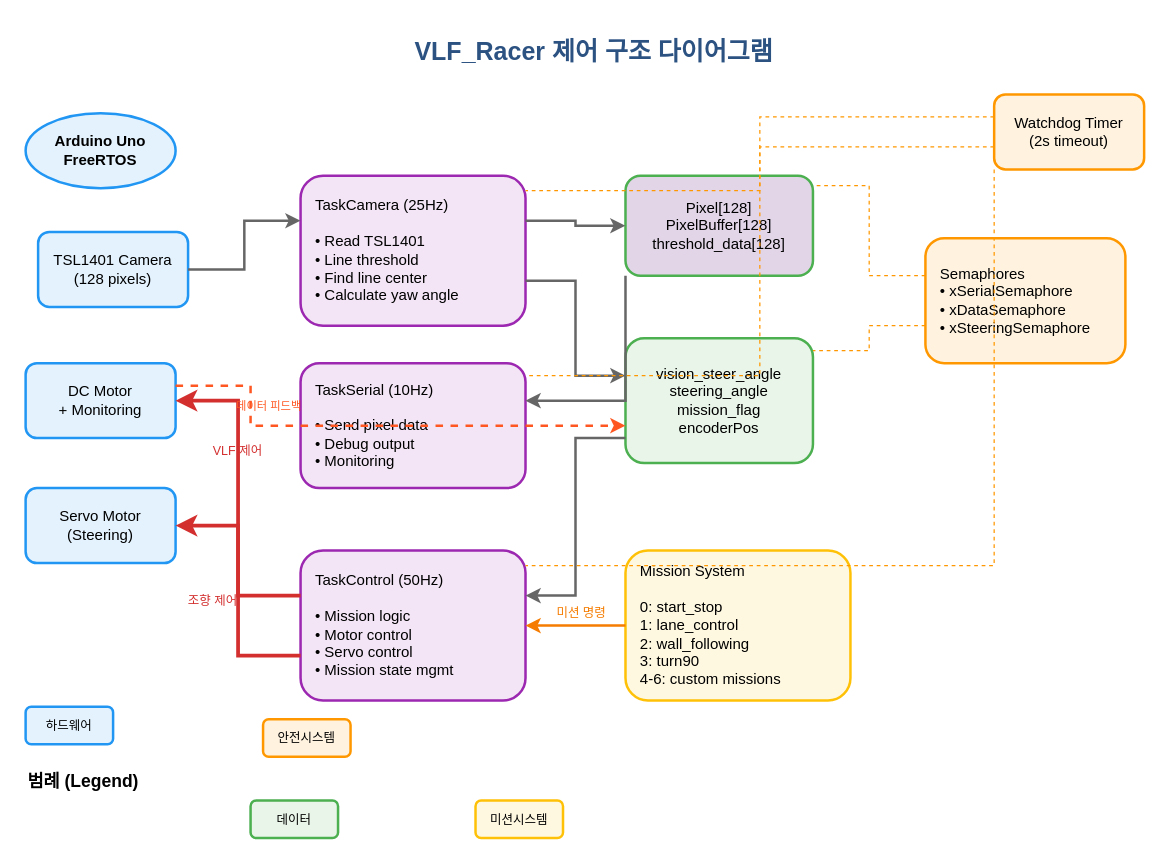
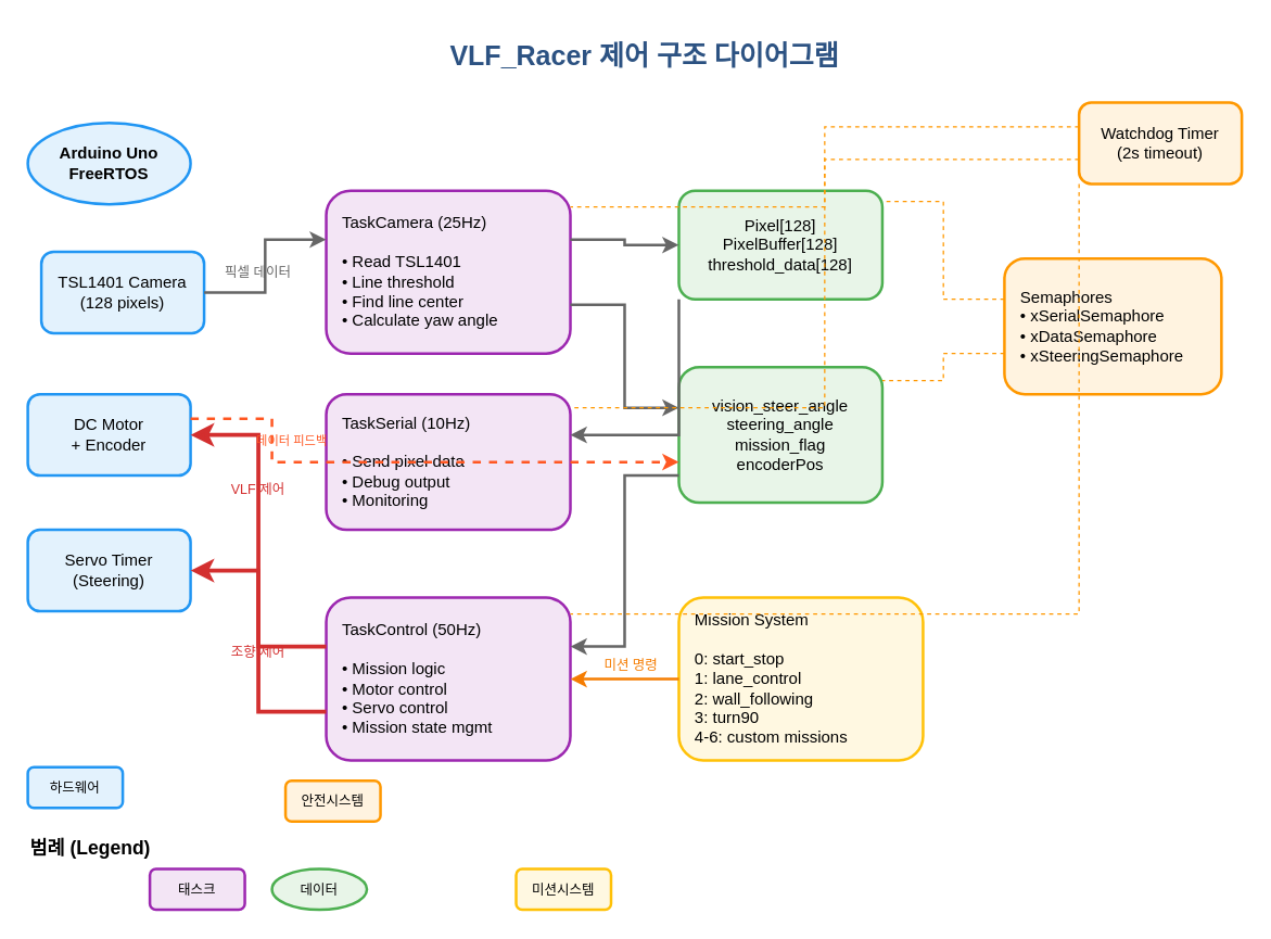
  <mxCell id="0" />
  <mxCell id="1" parent="0" />
  <mxCell id="2" value="VLF_Racer 제어 구조 다이어그램" style="text;html=1;strokeColor=none;fillColor=none;align=center;verticalAlign=middle;whiteSpace=wrap;rounded=0;fontSize=20;fontStyle=1;fontColor=#2c5282;" vertex="1" parent="1"><mxGeometry x="300" y="20" width="350" height="40" as="geometry" /></mxCell>
  <mxCell id="3" value="Arduino Uno&#10;FreeRTOS" style="ellipse;whiteSpace=wrap;html=1;fillColor=#e3f2fd;strokeColor=#2196f3;strokeWidth=2;fontStyle=1;" vertex="1" parent="1"><mxGeometry x="20" y="90" width="120" height="60" as="geometry" /></mxCell>
  <mxCell id="4" value="TSL1401 Camera&#10;(128 pixels)" style="rounded=1;whiteSpace=wrap;html=1;fillColor=#e3f2fd;strokeColor=#2196f3;strokeWidth=2;" vertex="1" parent="1"><mxGeometry x="30" y="185" width="120" height="60" as="geometry" /></mxCell>
- <mxCell id="5" value="DC Motor&#10;+ Monitoring" style="rounded=1;whiteSpace=wrap;html=1;fillColor=#e3f2fd;strokeColor=#2196f3;strokeWidth=2;" vertex="1" parent="1"><mxGeometry x="20" y="290" width="120" height="60" as="geometry" /></mxCell>
- <mxCell id="6" value="Servo Motor&#10;(Steering)" style="rounded=1;whiteSpace=wrap;html=1;fillColor=#e3f2fd;strokeColor=#2196f3;strokeWidth=2;" vertex="1" parent="1"><mxGeometry x="20" y="390" width="120" height="60" as="geometry" /></mxCell>
+ <mxCell id="5" value="DC Motor&#10;+ Encoder" style="rounded=1;whiteSpace=wrap;html=1;fillColor=#e3f2fd;strokeColor=#2196f3;strokeWidth=2;" vertex="1" parent="1"><mxGeometry x="20" y="290" width="120" height="60" as="geometry" /></mxCell>
+ <mxCell id="6" value="Servo Timer&#10;(Steering)" style="rounded=1;whiteSpace=wrap;html=1;fillColor=#e3f2fd;strokeColor=#2196f3;strokeWidth=2;" vertex="1" parent="1"><mxGeometry x="20" y="390" width="120" height="60" as="geometry" /></mxCell>
  <mxCell id="7" value="TaskCamera (25Hz)&#10;&#10;• Read TSL1401&#10;• Line threshold&#10;• Find line center&#10;• Calculate yaw angle" style="rounded=1;whiteSpace=wrap;html=1;fillColor=#f3e5f5;strokeColor=#9c27b0;strokeWidth=2;align=left;spacingLeft=10;" vertex="1" parent="1"><mxGeometry x="240" y="140" width="180" height="120" as="geometry" /></mxCell>
  <mxCell id="8" value="TaskSerial (10Hz)&#10;&#10;• Send pixel data&#10;• Debug output&#10;• Monitoring" style="rounded=1;whiteSpace=wrap;html=1;fillColor=#f3e5f5;strokeColor=#9c27b0;strokeWidth=2;align=left;spacingLeft=10;" vertex="1" parent="1"><mxGeometry x="240" y="290" width="180" height="100" as="geometry" /></mxCell>
  <mxCell id="9" value="TaskControl (50Hz)&#10;&#10;• Mission logic&#10;• Motor control&#10;• Servo control&#10;• Mission state mgmt" style="rounded=1;whiteSpace=wrap;html=1;fillColor=#f3e5f5;strokeColor=#9c27b0;strokeWidth=2;align=left;spacingLeft=10;" vertex="1" parent="1"><mxGeometry x="240" y="440" width="180" height="120" as="geometry" /></mxCell>
- <mxCell id="10" value="Pixel[128]&#10;PixelBuffer[128]&#10;threshold_data[128]" style="rounded=1;whiteSpace=wrap;html=1;fillColor=#e1d5e7;strokeColor=#4caf50;strokeWidth=2;" vertex="1" parent="1"><mxGeometry x="500" y="140" width="150" height="80" as="geometry" /></mxCell>
+ <mxCell id="10" value="Pixel[128]&#10;PixelBuffer[128]&#10;threshold_data[128]" style="rounded=1;whiteSpace=wrap;html=1;fillColor=#e8f5e8;strokeColor=#4caf50;strokeWidth=2;" vertex="1" parent="1"><mxGeometry x="500" y="140" width="150" height="80" as="geometry" /></mxCell>
  <mxCell id="11" value="vision_steer_angle&#10;steering_angle&#10;mission_flag&#10;encoderPos" style="rounded=1;whiteSpace=wrap;html=1;fillColor=#e8f5e8;strokeColor=#4caf50;strokeWidth=2;" vertex="1" parent="1"><mxGeometry x="500" y="270" width="150" height="100" as="geometry" /></mxCell>
  <mxCell id="12" value="Mission System&#10;&#10;0: start_stop&#10;1: lane_control&#10;2: wall_following&#10;3: turn90&#10;4-6: custom missions" style="rounded=1;whiteSpace=wrap;html=1;fillColor=#fff8e1;strokeColor=#ffc107;strokeWidth=2;align=left;spacingLeft=10;" vertex="1" parent="1"><mxGeometry x="500" y="440" width="180" height="120" as="geometry" /></mxCell>
  <mxCell id="13" value="Watchdog Timer&#10;(2s timeout)" style="rounded=1;whiteSpace=wrap;html=1;fillColor=#fff3e0;strokeColor=#ff9800;strokeWidth=2;" vertex="1" parent="1"><mxGeometry x="795" y="75" width="120" height="60" as="geometry" /></mxCell>
  <mxCell id="14" value="Semaphores&#10;• xSerialSemaphore&#10;• xDataSemaphore&#10;• xSteeringSemaphore" style="rounded=1;whiteSpace=wrap;html=1;fillColor=#fff3e0;strokeColor=#ff9800;strokeWidth=2;align=left;spacingLeft=10;" vertex="1" parent="1"><mxGeometry x="740" y="190" width="160" height="100" as="geometry" /></mxCell>
  <mxCell id="15" style="edgeStyle=orthogonalEdgeStyle;rounded=0;orthogonalLoop=1;jettySize=auto;html=1;strokeColor=#666666;strokeWidth=2;endArrow=classic;endSize=6;exitX=1;exitY=0.5;exitDx=0;exitDy=0;entryX=0;entryY=0.3;entryDx=0;entryDy=0;" edge="1" parent="1" source="4" target="7"><mxGeometry relative="1" as="geometry" /></mxCell>
  <mxCell id="16" style="edgeStyle=orthogonalEdgeStyle;rounded=0;orthogonalLoop=1;jettySize=auto;html=1;strokeColor=#666666;strokeWidth=2;endArrow=classic;endSize=6;exitX=1;exitY=0.3;exitDx=0;exitDy=0;entryX=0;entryY=0.5;entryDx=0;entryDy=0;" edge="1" parent="1" source="7" target="10"><mxGeometry relative="1" as="geometry" /></mxCell>
  <mxCell id="17" style="edgeStyle=orthogonalEdgeStyle;rounded=0;orthogonalLoop=1;jettySize=auto;html=1;strokeColor=#666666;strokeWidth=2;endArrow=classic;endSize=6;exitX=1;exitY=0.7;exitDx=0;exitDy=0;entryX=0;entryY=0.3;entryDx=0;entryDy=0;" edge="1" parent="1" source="7" target="11"><mxGeometry relative="1" as="geometry" /></mxCell>
  <mxCell id="18" style="edgeStyle=orthogonalEdgeStyle;rounded=0;orthogonalLoop=1;jettySize=auto;html=1;strokeColor=#666666;strokeWidth=2;endArrow=classic;endSize=6;exitX=0;exitY=1;exitDx=0;exitDy=0;entryX=1;entryY=0.3;entryDx=0;entryDy=0;" edge="1" parent="1" source="10" target="8"><mxGeometry relative="1" as="geometry" /></mxCell>
  <mxCell id="19" style="edgeStyle=orthogonalEdgeStyle;rounded=0;orthogonalLoop=1;jettySize=auto;html=1;strokeColor=#666666;strokeWidth=2;endArrow=classic;endSize=6;exitX=0;exitY=0.8;exitDx=0;exitDy=0;entryX=1;entryY=0.3;entryDx=0;entryDy=0;" edge="1" parent="1" source="11" target="9"><mxGeometry relative="1" as="geometry" /></mxCell>
  <mxCell id="20" style="edgeStyle=orthogonalEdgeStyle;rounded=0;orthogonalLoop=1;jettySize=auto;html=1;strokeColor=#d32f2f;strokeWidth=3;endArrow=classic;endSize=8;exitX=0;exitY=0.3;exitDx=0;exitDy=0;entryX=1;entryY=0.5;entryDx=0;entryDy=0;" edge="1" parent="1" source="9" target="5"><mxGeometry relative="1" as="geometry" /></mxCell>
  <mxCell id="21" style="edgeStyle=orthogonalEdgeStyle;rounded=0;orthogonalLoop=1;jettySize=auto;html=1;strokeColor=#d32f2f;strokeWidth=3;endArrow=classic;endSize=8;exitX=0;exitY=0.7;exitDx=0;exitDy=0;entryX=1;entryY=0.5;entryDx=0;entryDy=0;" edge="1" parent="1" source="9" target="6"><mxGeometry relative="1" as="geometry" /></mxCell>
  <mxCell id="22" style="edgeStyle=orthogonalEdgeStyle;rounded=0;orthogonalLoop=1;jettySize=auto;html=1;strokeColor=#f57c00;strokeWidth=2;endArrow=classic;endSize=6;exitX=0;exitY=0.5;exitDx=0;exitDy=0;entryX=1;entryY=0.5;entryDx=0;entryDy=0;" edge="1" parent="1" source="12" target="9"><mxGeometry relative="1" as="geometry" /></mxCell>
  <mxCell id="23" style="edgeStyle=orthogonalEdgeStyle;rounded=0;orthogonalLoop=1;jettySize=auto;html=1;strokeColor=#ff5722;strokeWidth=2;endArrow=classic;endSize=6;dashed=1;exitX=1;exitY=0.3;exitDx=0;exitDy=0;entryX=0;entryY=0.7;entryDx=0;entryDy=0;" edge="1" parent="1" source="5" target="11"><mxGeometry relative="1" as="geometry"><Array as="points"><mxPoint x="200" y="308" /><mxPoint x="200" y="340" /></Array></mxGeometry></mxCell>
  <mxCell id="24" style="edgeStyle=orthogonalEdgeStyle;rounded=0;orthogonalLoop=1;jettySize=auto;html=1;strokeColor=#ff9800;strokeWidth=1;endArrow=none;dashed=1;exitX=0;exitY=0.3;exitDx=0;exitDy=0;entryX=1;entryY=0.1;entryDx=0;entryDy=0;" edge="1" parent="1" source="13" target="7"><mxGeometry relative="1" as="geometry" /></mxCell>
  <mxCell id="25" style="edgeStyle=orthogonalEdgeStyle;rounded=0;orthogonalLoop=1;jettySize=auto;html=1;strokeColor=#ff9800;strokeWidth=1;endArrow=none;dashed=1;exitX=0;exitY=0.7;exitDx=0;exitDy=0;entryX=1;entryY=0.1;entryDx=0;entryDy=0;" edge="1" parent="1" source="13" target="8"><mxGeometry relative="1" as="geometry" /></mxCell>
  <mxCell id="26" style="edgeStyle=orthogonalEdgeStyle;rounded=0;orthogonalLoop=1;jettySize=auto;html=1;strokeColor=#ff9800;strokeWidth=1;endArrow=none;dashed=1;exitX=0;exitY=1;exitDx=0;exitDy=0;entryX=1;entryY=0.1;entryDx=0;entryDy=0;" edge="1" parent="1" source="13" target="9"><mxGeometry relative="1" as="geometry" /></mxCell>
  <mxCell id="27" style="edgeStyle=orthogonalEdgeStyle;rounded=0;orthogonalLoop=1;jettySize=auto;html=1;strokeColor=#ff9800;strokeWidth=1;endArrow=none;dashed=1;exitX=0;exitY=0.3;exitDx=0;exitDy=0;entryX=1;entryY=0.1;entryDx=0;entryDy=0;" edge="1" parent="1" source="14" target="10"><mxGeometry relative="1" as="geometry" /></mxCell>
  <mxCell id="28" style="edgeStyle=orthogonalEdgeStyle;rounded=0;orthogonalLoop=1;jettySize=auto;html=1;strokeColor=#ff9800;strokeWidth=1;endArrow=none;dashed=1;exitX=0;exitY=0.7;exitDx=0;exitDy=0;entryX=1;entryY=0.1;entryDx=0;entryDy=0;" edge="1" parent="1" source="14" target="11"><mxGeometry relative="1" as="geometry" /></mxCell>
+ <mxCell id="29" value="픽셀 데이터" style="text;html=1;strokeColor=none;fillColor=none;align=center;verticalAlign=middle;whiteSpace=wrap;rounded=0;fontSize=10;fontColor=#666;" vertex="1" parent="1"><mxGeometry x="160" y="190" width="60" height="20" as="geometry" /></mxCell>
  <mxCell id="30" value="VLF 제어" style="text;html=1;strokeColor=none;fillColor=none;align=center;verticalAlign=middle;whiteSpace=wrap;rounded=0;fontSize=10;fontColor=#d32f2f;" vertex="1" parent="1"><mxGeometry x="160" y="350" width="60" height="20" as="geometry" /></mxCell>
- <mxCell id="31" value="조향 제어" style="text;html=1;strokeColor=none;fillColor=none;align=center;verticalAlign=middle;whiteSpace=wrap;rounded=0;fontSize=10;fontColor=#d32f2f;" vertex="1" parent="1"><mxGeometry x="140" y="470" width="60" height="20" as="geometry" /></mxCell>
+ <mxCell id="31" value="조향 제어" style="text;html=1;strokeColor=none;fillColor=none;align=center;verticalAlign=middle;whiteSpace=wrap;rounded=0;fontSize=10;fontColor=#d32f2f;" vertex="1" parent="1"><mxGeometry x="160" y="470" width="60" height="20" as="geometry" /></mxCell>
  <mxCell id="32" value="데이터 피드백" style="text;html=1;strokeColor=none;fillColor=none;align=center;verticalAlign=middle;whiteSpace=wrap;rounded=0;fontSize=9;fontColor=#ff5722;" vertex="1" parent="1"><mxGeometry x="180" y="315" width="70" height="20" as="geometry" /></mxCell>
  <mxCell id="33" value="미션 명령" style="text;html=1;strokeColor=none;fillColor=none;align=center;verticalAlign=middle;whiteSpace=wrap;rounded=0;fontSize=10;fontColor=#f57c00;" vertex="1" parent="1"><mxGeometry x="440" y="480" width="50" height="20" as="geometry" /></mxCell>
  <mxCell id="34" value="범례 (Legend)" style="text;html=1;strokeColor=none;fillColor=none;align=left;verticalAlign=top;whiteSpace=wrap;rounded=0;fontSize=14;fontStyle=1;" vertex="1" parent="1"><mxGeometry x="20" y="610" width="120" height="30" as="geometry" /></mxCell>
  <mxCell id="35" value="하드웨어" style="rounded=1;whiteSpace=wrap;html=1;fillColor=#e3f2fd;strokeColor=#2196f3;strokeWidth=2;fontSize=10;" vertex="1" parent="1"><mxGeometry x="20" y="565" width="70" height="30" as="geometry" /></mxCell>
- <mxCell id="37" value="데이터" style="rounded=1;whiteSpace=wrap;html=1;fillColor=#e8f5e8;strokeColor=#4caf50;strokeWidth=2;fontSize=10;" vertex="1" parent="1"><mxGeometry x="200" y="640" width="70" height="30" as="geometry" /></mxCell>
+ <mxCell id="36" value="태스크" style="rounded=1;whiteSpace=wrap;html=1;fillColor=#f3e5f5;strokeColor=#9c27b0;strokeWidth=2;fontSize=10;" vertex="1" parent="1"><mxGeometry x="110" y="640" width="70" height="30" as="geometry" /></mxCell>
+ <mxCell id="37" value="데이터" style="ellipse;whiteSpace=wrap;html=1;fillColor=#e8f5e8;strokeColor=#4caf50;strokeWidth=2;fontSize=10;" vertex="1" parent="1"><mxGeometry x="200" y="640" width="70" height="30" as="geometry" /></mxCell>
  <mxCell id="38" value="안전시스템" style="rounded=1;whiteSpace=wrap;html=1;fillColor=#fff3e0;strokeColor=#ff9800;strokeWidth=2;fontSize=10;" vertex="1" parent="1"><mxGeometry x="210" y="575" width="70" height="30" as="geometry" /></mxCell>
  <mxCell id="39" value="미션시스템" style="rounded=1;whiteSpace=wrap;html=1;fillColor=#fff8e1;strokeColor=#ffc107;strokeWidth=2;fontSize=10;" vertex="1" parent="1"><mxGeometry x="380" y="640" width="70" height="30" as="geometry" /></mxCell>
